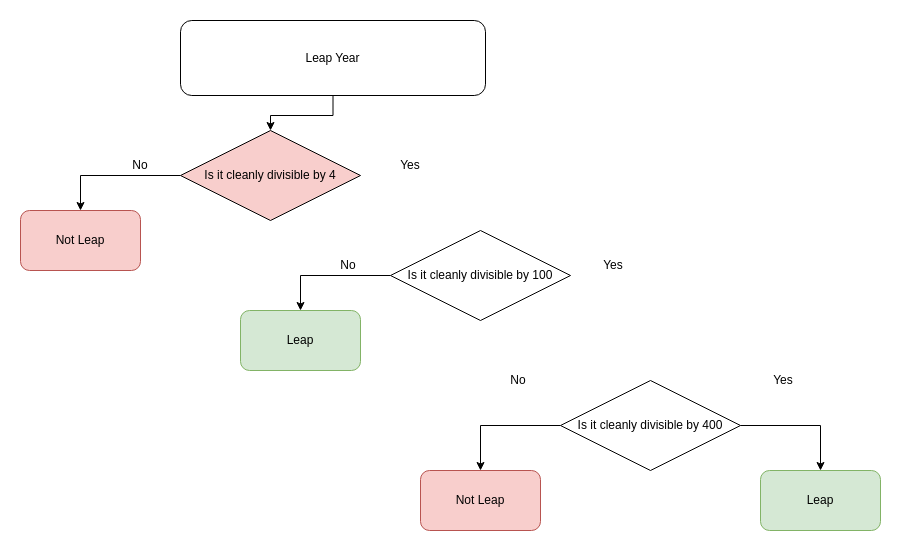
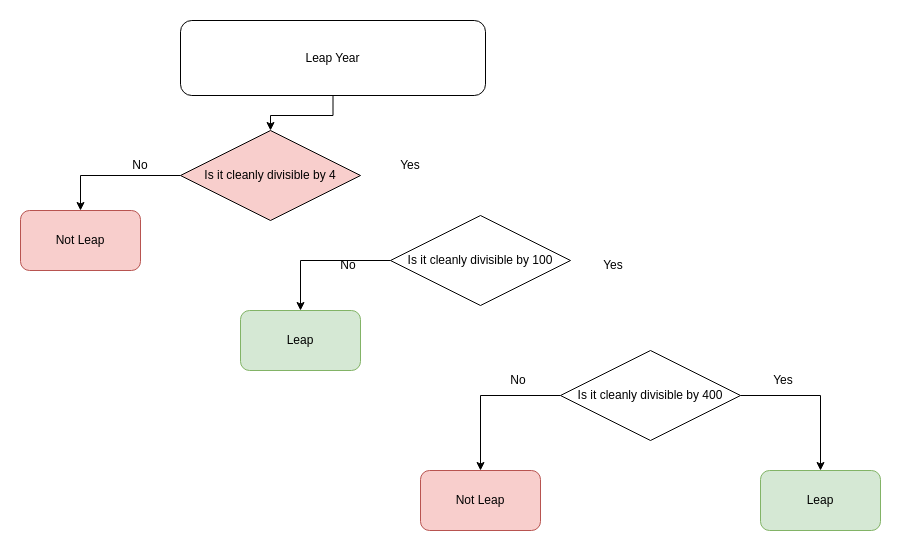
  <mxCell id="0" />
  <mxCell id="1" parent="0" />
  <mxCell id="2" style="edgeStyle=orthogonalEdgeStyle;rounded=0;orthogonalLoop=1;jettySize=auto;html=1;exitX=0.5;exitY=1;exitDx=0;exitDy=0;entryX=0.5;entryY=0;entryDx=0;entryDy=0;" edge="1" parent="1" source="3" target="7"><mxGeometry relative="1" as="geometry" /></mxCell>
  <mxCell id="3" value="Leap Year" style="rounded=1;whiteSpace=wrap;html=1;" vertex="1" parent="1"><mxGeometry x="180" y="20" width="305" height="75" as="geometry" /></mxCell>
  <mxCell id="4" value="Yes" style="text;html=1;strokeColor=none;fillColor=none;align=center;verticalAlign=middle;whiteSpace=wrap;rounded=0;" vertex="1" parent="1"><mxGeometry x="380" y="150" width="60" height="30" as="geometry" /></mxCell>
  <mxCell id="5" value="No" style="text;html=1;strokeColor=none;fillColor=none;align=center;verticalAlign=middle;whiteSpace=wrap;rounded=0;" vertex="1" parent="1"><mxGeometry x="110" y="150" width="60" height="30" as="geometry" /></mxCell>
  <mxCell id="6" style="edgeStyle=orthogonalEdgeStyle;rounded=0;orthogonalLoop=1;jettySize=auto;html=1;exitX=0;exitY=0.5;exitDx=0;exitDy=0;entryX=0.5;entryY=0;entryDx=0;entryDy=0;" edge="1" parent="1" source="7" target="8"><mxGeometry relative="1" as="geometry" /></mxCell>
  <mxCell id="7" value="&lt;span style=&quot;&quot;&gt;Is it cleanly divisible by 4&lt;/span&gt;" style="rhombus;whiteSpace=wrap;html=1;fillColor=#f8cecc;" vertex="1" parent="1"><mxGeometry x="180" y="130" width="180" height="90" as="geometry" /></mxCell>
  <mxCell id="8" value="Not Leap" style="rounded=1;whiteSpace=wrap;html=1;fillColor=#f8cecc;strokeColor=#b85450;" vertex="1" parent="1"><mxGeometry x="20" y="210" width="120" height="60" as="geometry" /></mxCell>
  <mxCell id="9" style="edgeStyle=orthogonalEdgeStyle;rounded=0;orthogonalLoop=1;jettySize=auto;html=1;exitX=0;exitY=0.5;exitDx=0;exitDy=0;entryX=0.5;entryY=0;entryDx=0;entryDy=0;" edge="1" parent="1" source="10" target="13"><mxGeometry relative="1" as="geometry" /></mxCell>
- <mxCell id="10" value="&lt;span style=&quot;&quot;&gt;Is it&amp;nbsp;&lt;/span&gt;cleanly&amp;nbsp;&lt;span style=&quot;&quot;&gt;divisible by 100&lt;/span&gt;" style="rhombus;whiteSpace=wrap;html=1;" vertex="1" parent="1"><mxGeometry x="390" y="230" width="180" height="90" as="geometry" /></mxCell>
+ <mxCell id="10" value="&lt;span style=&quot;&quot;&gt;Is it&amp;nbsp;&lt;/span&gt;cleanly&amp;nbsp;&lt;span style=&quot;&quot;&gt;divisible by 100&lt;/span&gt;" style="rhombus;whiteSpace=wrap;html=1;" vertex="1" parent="1"><mxGeometry x="390" y="215" width="180" height="90" as="geometry" /></mxCell>
  <mxCell id="11" value="Yes" style="text;html=1;strokeColor=none;fillColor=none;align=center;verticalAlign=middle;whiteSpace=wrap;rounded=0;" vertex="1" parent="1"><mxGeometry x="582.5" y="250" width="60" height="30" as="geometry" /></mxCell>
  <mxCell id="12" value="No" style="text;html=1;strokeColor=none;fillColor=none;align=center;verticalAlign=middle;whiteSpace=wrap;rounded=0;" vertex="1" parent="1"><mxGeometry x="317.5" y="250" width="60" height="30" as="geometry" /></mxCell>
  <mxCell id="13" value="Leap" style="rounded=1;whiteSpace=wrap;html=1;fillColor=#d5e8d4;strokeColor=#82b366;" vertex="1" parent="1"><mxGeometry x="240" y="310" width="120" height="60" as="geometry" /></mxCell>
  <mxCell id="14" style="edgeStyle=orthogonalEdgeStyle;rounded=0;orthogonalLoop=1;jettySize=auto;html=1;exitX=0;exitY=0.5;exitDx=0;exitDy=0;entryX=0.5;entryY=0;entryDx=0;entryDy=0;" edge="1" parent="1" source="16" target="17"><mxGeometry relative="1" as="geometry" /></mxCell>
  <mxCell id="15" style="edgeStyle=orthogonalEdgeStyle;rounded=0;orthogonalLoop=1;jettySize=auto;html=1;exitX=1;exitY=0.5;exitDx=0;exitDy=0;entryX=0.5;entryY=0;entryDx=0;entryDy=0;" edge="1" parent="1" source="16" target="18"><mxGeometry relative="1" as="geometry" /></mxCell>
- <mxCell id="16" value="&lt;span style=&quot;&quot;&gt;Is it&amp;nbsp;&lt;/span&gt;cleanly&amp;nbsp;&lt;span style=&quot;&quot;&gt;divisible by 400&lt;/span&gt;" style="rhombus;whiteSpace=wrap;html=1;" vertex="1" parent="1"><mxGeometry x="560" y="380" width="180" height="90" as="geometry" /></mxCell>
+ <mxCell id="16" value="&lt;span style=&quot;&quot;&gt;Is it&amp;nbsp;&lt;/span&gt;cleanly&amp;nbsp;&lt;span style=&quot;&quot;&gt;divisible by 400&lt;/span&gt;" style="rhombus;whiteSpace=wrap;html=1;" vertex="1" parent="1"><mxGeometry x="560" y="350" width="180" height="90" as="geometry" /></mxCell>
  <mxCell id="17" value="Not Leap" style="rounded=1;whiteSpace=wrap;html=1;fillColor=#f8cecc;strokeColor=#b85450;" vertex="1" parent="1"><mxGeometry x="420" y="470" width="120" height="60" as="geometry" /></mxCell>
  <mxCell id="18" value="Leap" style="rounded=1;whiteSpace=wrap;html=1;fillColor=#d5e8d4;strokeColor=#82b366;" vertex="1" parent="1"><mxGeometry x="760" y="470" width="120" height="60" as="geometry" /></mxCell>
  <mxCell id="19" value="Yes" style="text;html=1;strokeColor=none;fillColor=none;align=center;verticalAlign=middle;whiteSpace=wrap;rounded=0;" vertex="1" parent="1"><mxGeometry x="752.5" y="365" width="60" height="30" as="geometry" /></mxCell>
  <mxCell id="20" value="No" style="text;html=1;strokeColor=none;fillColor=none;align=center;verticalAlign=middle;whiteSpace=wrap;rounded=0;" vertex="1" parent="1"><mxGeometry x="487.5" y="365" width="60" height="30" as="geometry" /></mxCell>
